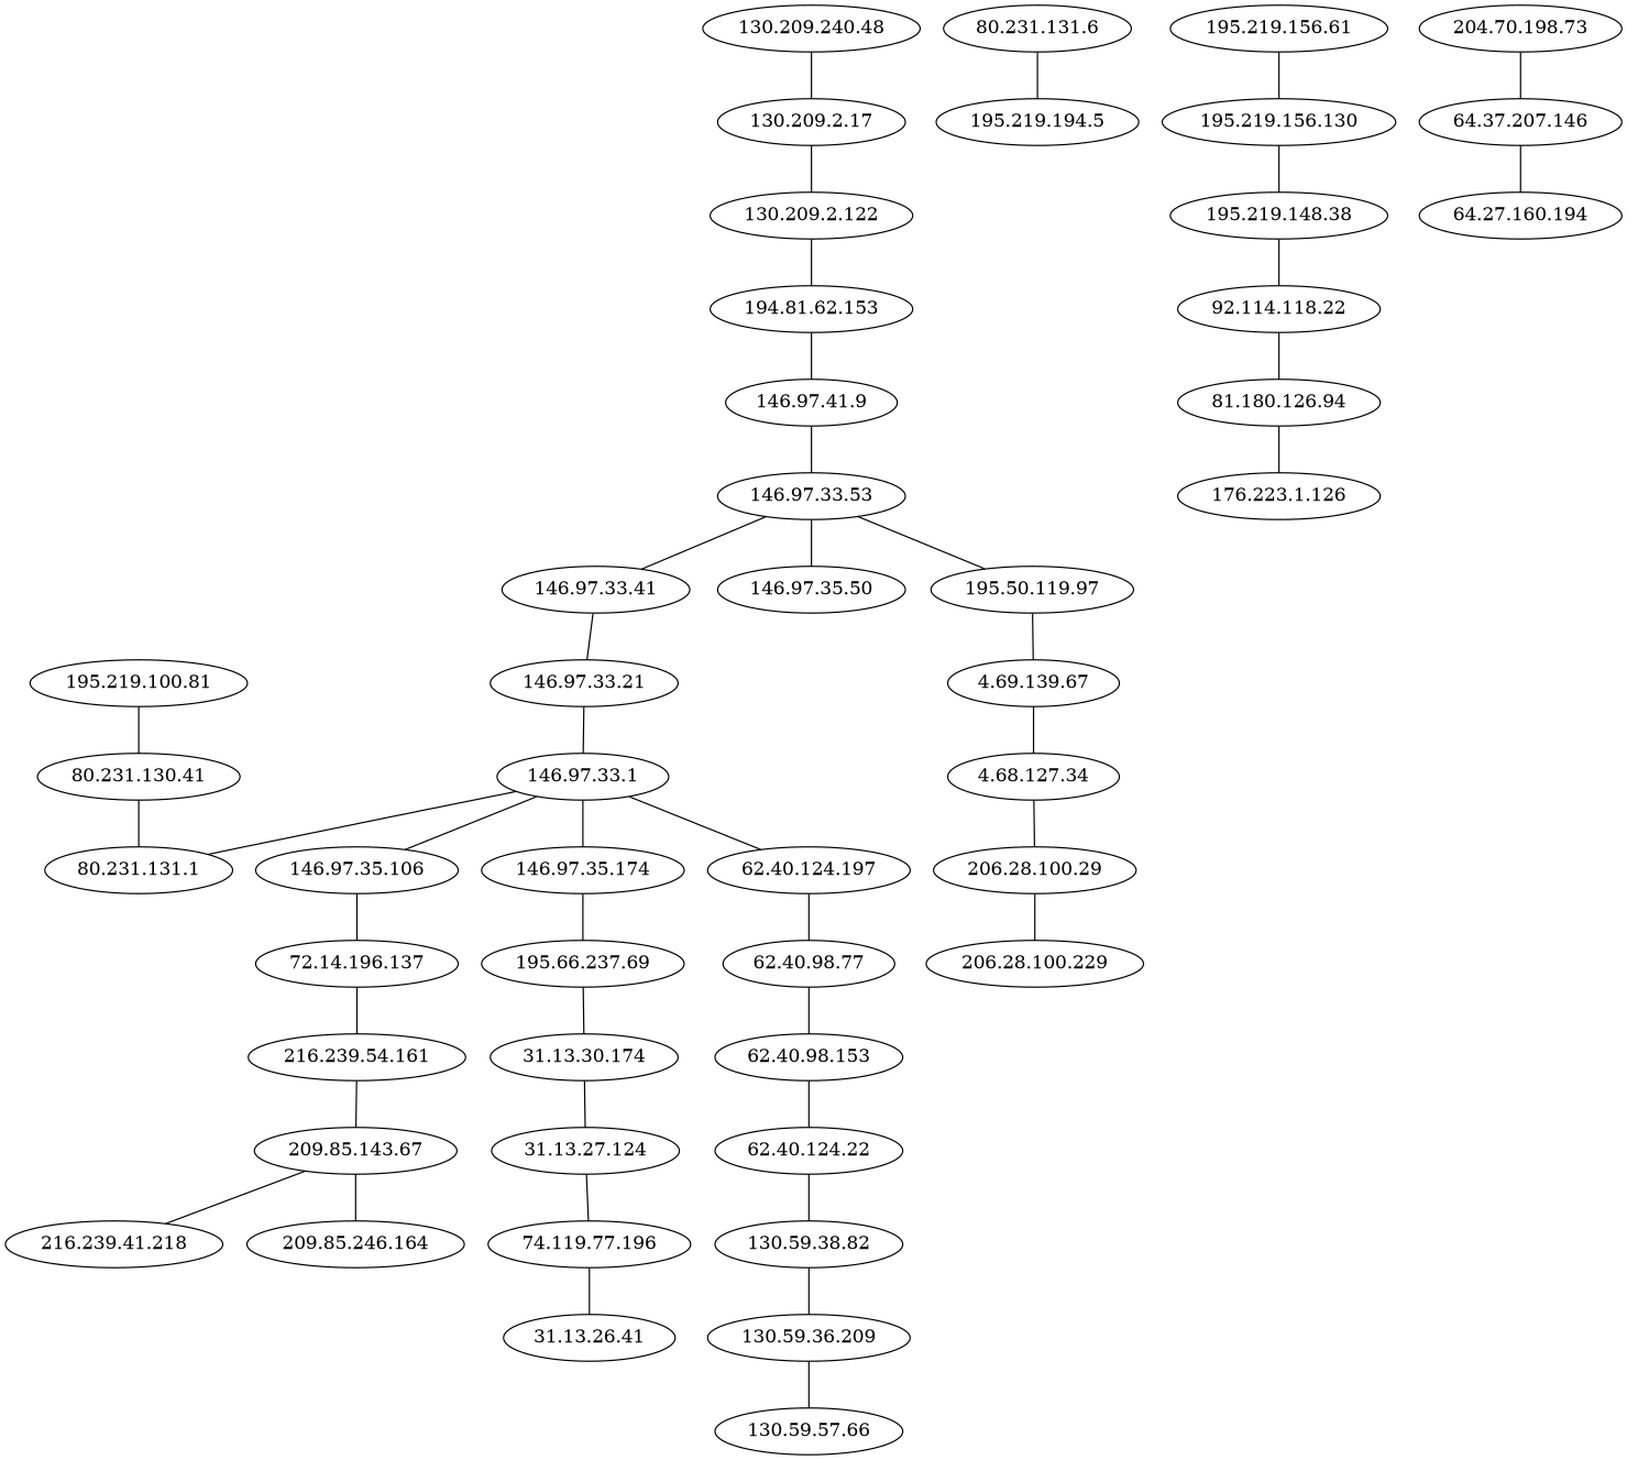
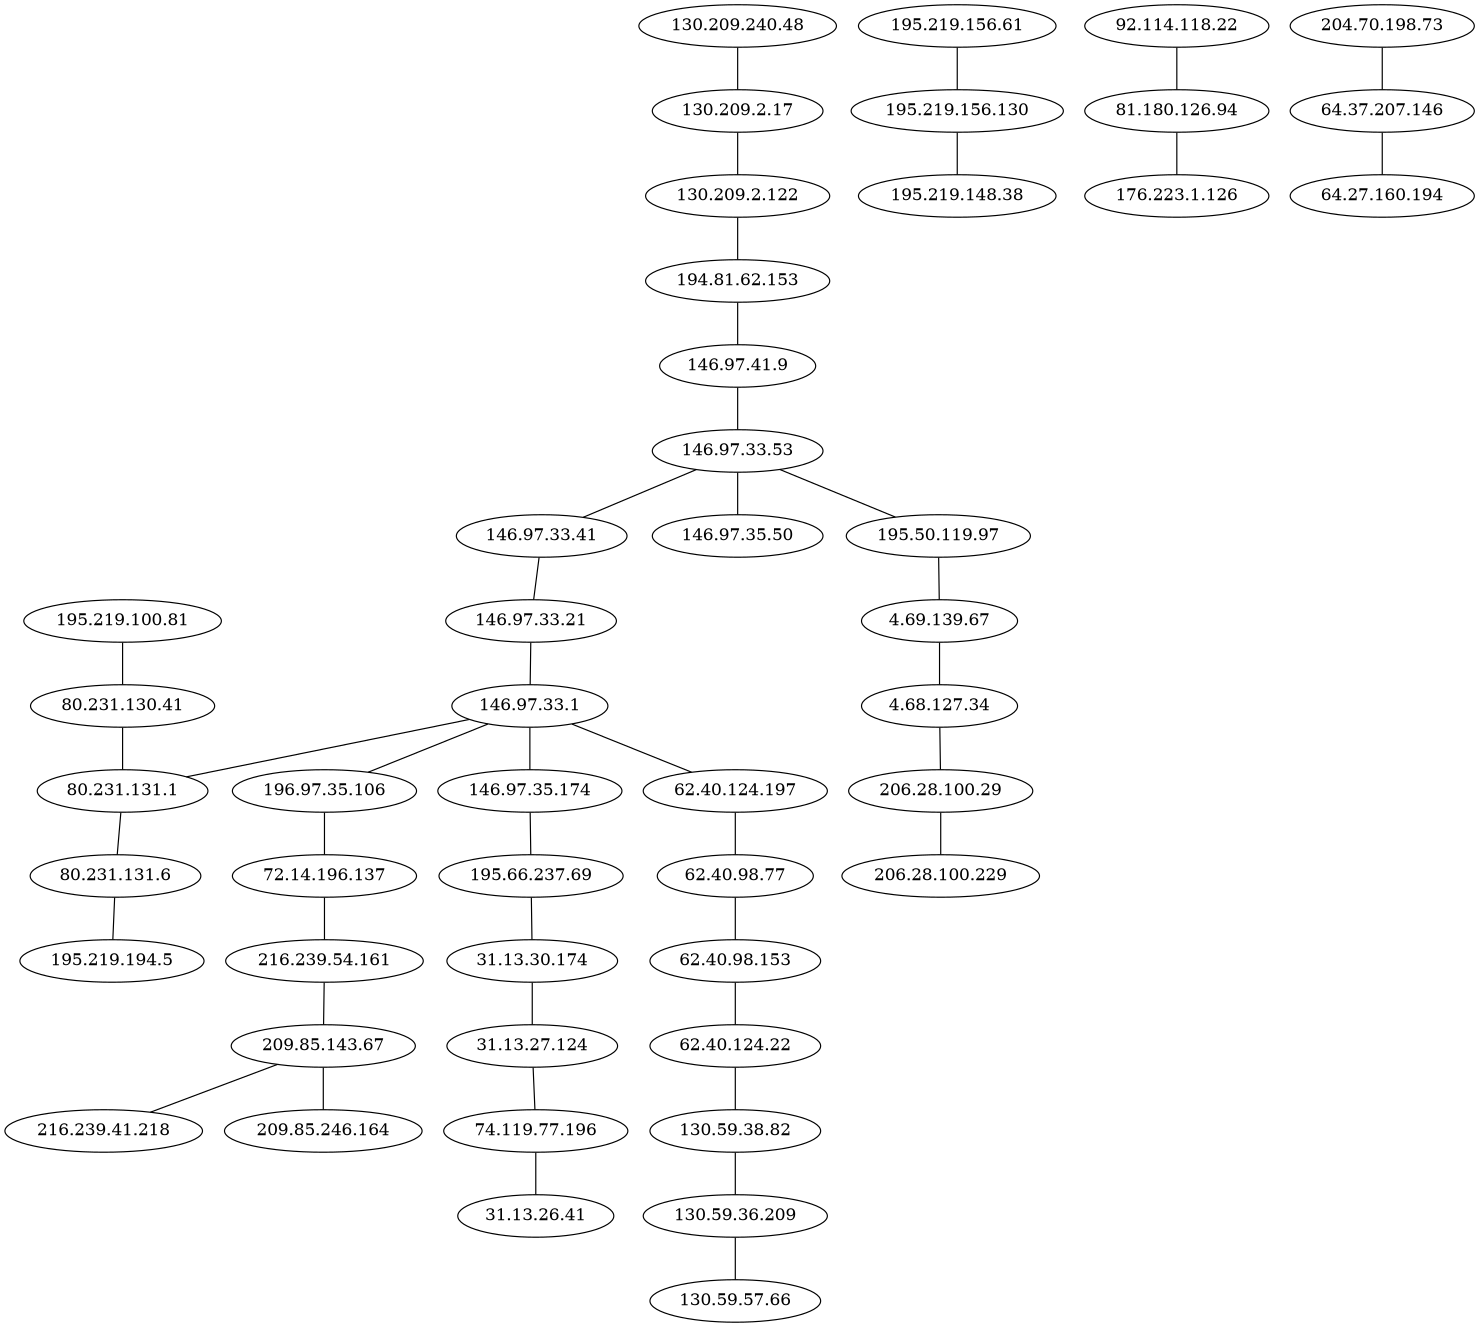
  graph {
    "130.209.2.122"
    "194.81.62.153"
    "146.97.41.9"
    "146.97.33.53"
    "130.209.2.17"
    "130.209.240.48"
    n7 [label="130.59.57.66"]
    "130.59.36.209"
    "130.59.38.82"
    "146.97.33.1"
-   "146.97.35.106"
+   "146.97.35.106" [label="196.97.35.106"]
    "146.97.35.174"
    "62.40.124.197"
    "80.231.131.1"
    "72.14.196.137"
    "195.66.237.69"
    "195.219.100.81"
    "80.231.130.41"
    "62.40.98.77"
    "216.239.54.161"
    "31.13.30.174"
    "62.40.98.153"
    "146.97.33.21"
    "146.97.33.41"
    "146.97.35.50"
    "195.50.119.97"
    "4.69.139.67"
    "4.68.127.34"
    "209.85.143.67"
    "31.13.27.124"
    "80.231.131.6"
    "195.219.148.38"
    "92.114.118.22"
    "81.180.126.94"
    "176.223.1.126"
    "195.219.156.130"
    "195.219.156.61"
    "206.28.100.29"
    "74.119.77.196"
    "204.70.198.73"
    "64.37.207.146"
    "64.27.160.194"
    "206.28.100.229"
    "216.239.41.218"
    "209.85.246.164"
    "31.13.26.41"
    "62.40.124.22"
    "195.219.194.5"
    "130.209.2.122" -- "194.81.62.153"
    "194.81.62.153" -- "146.97.41.9"
    "146.97.41.9" -- "146.97.33.53"
    "146.97.33.53" -- "146.97.33.41"
    "146.97.33.53" -- "146.97.35.50"
    "146.97.33.53" -- "195.50.119.97"
    "130.209.2.17" -- "130.209.2.122"
    "130.209.240.48" -- "130.209.2.17"
    "130.59.36.209" -- n7
    "130.59.38.82" -- "130.59.36.209"
    "146.97.33.1" -- "146.97.35.106"
    "146.97.33.1" -- "146.97.35.174"
    "146.97.33.1" -- "62.40.124.197"
    "146.97.33.1" -- "80.231.131.1"
    "146.97.35.106" -- "72.14.196.137"
    "146.97.35.174" -- "195.66.237.69"
    "62.40.124.197" -- "62.40.98.77"
+   "80.231.131.1" -- "80.231.131.6"
    "72.14.196.137" -- "216.239.54.161"
    "195.66.237.69" -- "31.13.30.174"
    "195.219.100.81" -- "80.231.130.41"
    "80.231.130.41" -- "80.231.131.1"
    "62.40.98.77" -- "62.40.98.153"
    "216.239.54.161" -- "209.85.143.67"
    "31.13.30.174" -- "31.13.27.124"
    "62.40.98.153" -- "62.40.124.22"
    "146.97.33.21" -- "146.97.33.1"
    "146.97.33.41" -- "146.97.33.21"
    "195.50.119.97" -- "4.69.139.67"
    "4.69.139.67" -- "4.68.127.34"
    "4.68.127.34" -- "206.28.100.29"
    "209.85.143.67" -- "216.239.41.218"
    "209.85.143.67" -- "209.85.246.164"
    "31.13.27.124" -- "74.119.77.196"
    "80.231.131.6" -- "195.219.194.5"
-   "195.219.148.38" -- "92.114.118.22"
    "92.114.118.22" -- "81.180.126.94"
    "81.180.126.94" -- "176.223.1.126"
    "195.219.156.130" -- "195.219.148.38"
    "195.219.156.61" -- "195.219.156.130"
    "206.28.100.29" -- "206.28.100.229"
    "74.119.77.196" -- "31.13.26.41"
    "204.70.198.73" -- "64.37.207.146"
    "64.37.207.146" -- "64.27.160.194"
    "62.40.124.22" -- "130.59.38.82"
  }
